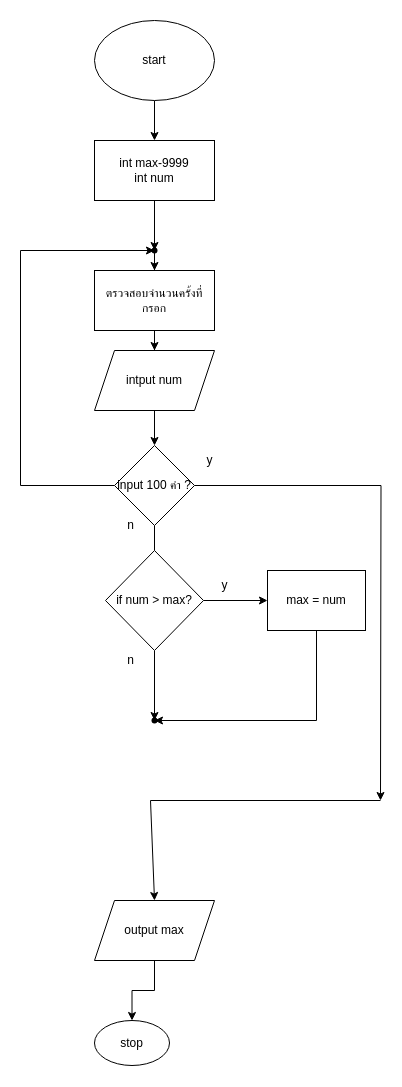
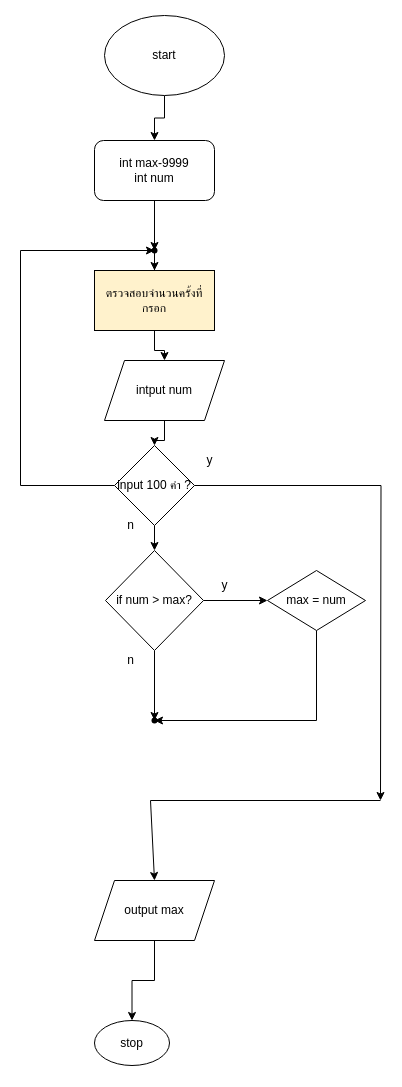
  <mxCell id="0" />
  <mxCell id="1" parent="0" />
  <mxCell id="2" value="" style="edgeStyle=orthogonalEdgeStyle;rounded=0;orthogonalLoop=1;jettySize=auto;html=1;" parent="1" source="3" target="5" edge="1"><mxGeometry relative="1" as="geometry" /></mxCell>
- <mxCell id="3" value="start" style="ellipse;whiteSpace=wrap;html=1;" parent="1" vertex="1"><mxGeometry x="94" y="20" width="120" height="80" as="geometry" /></mxCell>
+ <mxCell id="3" value="start" style="ellipse;whiteSpace=wrap;html=1;" parent="1" vertex="1"><mxGeometry x="104" y="15" width="120" height="80" as="geometry" /></mxCell>
  <mxCell id="4" value="" style="edgeStyle=orthogonalEdgeStyle;rounded=0;orthogonalLoop=1;jettySize=auto;html=1;" parent="1" source="5" target="7" edge="1"><mxGeometry relative="1" as="geometry" /></mxCell>
- <mxCell id="5" value="int max-9999&lt;br&gt;int num" style="whiteSpace=wrap;html=1;" parent="1" vertex="1"><mxGeometry x="94" y="140" width="120" height="60" as="geometry" /></mxCell>
+ <mxCell id="5" value="int max-9999&lt;br&gt;int num" style="whiteSpace=wrap;html=1;rounded=1;" parent="1" vertex="1"><mxGeometry x="94" y="140" width="120" height="60" as="geometry" /></mxCell>
  <mxCell id="6" value="" style="edgeStyle=orthogonalEdgeStyle;rounded=0;orthogonalLoop=1;jettySize=auto;html=1;" edge="1" parent="1" source="7" target="29"><mxGeometry relative="1" as="geometry" /></mxCell>
  <mxCell id="7" value="" style="shape=waypoint;sketch=0;size=6;pointerEvents=1;points=[];fillColor=default;resizable=0;rotatable=0;perimeter=centerPerimeter;snapToPoint=1;" parent="1" vertex="1"><mxGeometry x="134" y="230" width="40" height="40" as="geometry" /></mxCell>
  <mxCell id="8" value="" style="edgeStyle=orthogonalEdgeStyle;rounded=0;orthogonalLoop=1;jettySize=auto;html=1;" parent="1" source="9" target="19" edge="1"><mxGeometry relative="1" as="geometry" /></mxCell>
- <mxCell id="9" value="intput num" style="shape=parallelogram;perimeter=parallelogramPerimeter;whiteSpace=wrap;html=1;fixedSize=1;sketch=0;" parent="1" vertex="1"><mxGeometry x="94" y="350" width="120" height="60" as="geometry" /></mxCell>
+ <mxCell id="9" value="intput num" style="shape=parallelogram;perimeter=parallelogramPerimeter;whiteSpace=wrap;html=1;fixedSize=1;sketch=0;" parent="1" vertex="1"><mxGeometry x="104" y="360" width="120" height="60" as="geometry" /></mxCell>
  <mxCell id="10" value="" style="edgeStyle=orthogonalEdgeStyle;rounded=0;orthogonalLoop=1;jettySize=auto;html=1;" parent="1" source="12" target="14" edge="1"><mxGeometry relative="1" as="geometry" /></mxCell>
  <mxCell id="11" value="" style="edgeStyle=orthogonalEdgeStyle;rounded=0;orthogonalLoop=1;jettySize=auto;html=1;" parent="1" source="12" target="22" edge="1"><mxGeometry relative="1" as="geometry" /></mxCell>
  <mxCell id="12" value="if num &amp;gt; max?" style="rhombus;whiteSpace=wrap;html=1;sketch=0;" parent="1" vertex="1"><mxGeometry x="105" y="550" width="98" height="100" as="geometry" /></mxCell>
  <mxCell id="13" style="edgeStyle=orthogonalEdgeStyle;rounded=0;orthogonalLoop=1;jettySize=auto;html=1;" parent="1" source="14" target="22" edge="1"><mxGeometry relative="1" as="geometry"><mxPoint x="320" y="720" as="targetPoint" /><Array as="points"><mxPoint x="316" y="720" /></Array></mxGeometry></mxCell>
- <mxCell id="14" value="max = num" style="whiteSpace=wrap;html=1;sketch=0;" parent="1" vertex="1"><mxGeometry x="267" y="570" width="98" height="60" as="geometry" /></mxCell>
+ <mxCell id="14" value="max = num" style="rhombus;whiteSpace=wrap;html=1;sketch=0;" parent="1" vertex="1"><mxGeometry x="267" y="570" width="98" height="60" as="geometry" /></mxCell>
  <mxCell id="15" value="y" style="text;html=1;align=center;verticalAlign=middle;resizable=0;points=[];autosize=1;strokeColor=none;fillColor=none;" parent="1" vertex="1"><mxGeometry x="209" y="570" width="30" height="30" as="geometry" /></mxCell>
- <mxCell id="16" value="" style="edgeStyle=orthogonalEdgeStyle;rounded=0;orthogonalLoop=1;jettySize=auto;html=1;endArrow=none;" parent="1" source="19" target="12" edge="1"><mxGeometry relative="1" as="geometry" /></mxCell>
+ <mxCell id="16" value="" style="edgeStyle=orthogonalEdgeStyle;rounded=0;orthogonalLoop=1;jettySize=auto;html=1;" parent="1" source="19" target="12" edge="1"><mxGeometry relative="1" as="geometry" /></mxCell>
  <mxCell id="17" style="edgeStyle=orthogonalEdgeStyle;rounded=0;orthogonalLoop=1;jettySize=auto;html=1;" parent="1" source="19" edge="1"><mxGeometry relative="1" as="geometry"><mxPoint x="380" y="800" as="targetPoint" /></mxGeometry></mxCell>
  <mxCell id="18" style="edgeStyle=orthogonalEdgeStyle;rounded=0;orthogonalLoop=1;jettySize=auto;html=1;entryX=0.528;entryY=0.654;entryDx=0;entryDy=0;entryPerimeter=0;" edge="1" parent="1" source="19" target="7"><mxGeometry relative="1" as="geometry"><Array as="points"><mxPoint x="20" y="485" /><mxPoint x="20" y="250" /></Array></mxGeometry></mxCell>
  <mxCell id="19" value="input 100 ค่า ?" style="rhombus;whiteSpace=wrap;html=1;sketch=0;" parent="1" vertex="1"><mxGeometry x="114" y="445" width="80" height="80" as="geometry" /></mxCell>
  <mxCell id="20" value="n" style="text;html=1;align=center;verticalAlign=middle;resizable=0;points=[];autosize=1;strokeColor=none;fillColor=none;" parent="1" vertex="1"><mxGeometry x="115" y="510" width="30" height="30" as="geometry" /></mxCell>
  <mxCell id="21" value="n" style="text;html=1;align=center;verticalAlign=middle;resizable=0;points=[];autosize=1;strokeColor=none;fillColor=none;" parent="1" vertex="1"><mxGeometry x="115" y="645" width="30" height="30" as="geometry" /></mxCell>
  <mxCell id="22" value="" style="shape=waypoint;sketch=0;size=6;pointerEvents=1;points=[];fillColor=default;resizable=0;rotatable=0;perimeter=centerPerimeter;snapToPoint=1;" parent="1" vertex="1"><mxGeometry x="134" y="700" width="40" height="40" as="geometry" /></mxCell>
  <mxCell id="23" value="y" style="text;html=1;align=center;verticalAlign=middle;resizable=0;points=[];autosize=1;strokeColor=none;fillColor=none;" parent="1" vertex="1"><mxGeometry x="194" y="445" width="30" height="30" as="geometry" /></mxCell>
  <mxCell id="24" value="" style="endArrow=classic;html=1;rounded=0;entryX=0.5;entryY=0;entryDx=0;entryDy=0;" parent="1" target="26" edge="1"><mxGeometry width="50" height="50" relative="1" as="geometry"><mxPoint x="380" y="800" as="sourcePoint" /><mxPoint x="160" y="890" as="targetPoint" /><Array as="points"><mxPoint x="150" y="800" /></Array></mxGeometry></mxCell>
  <mxCell id="25" value="" style="edgeStyle=orthogonalEdgeStyle;rounded=0;orthogonalLoop=1;jettySize=auto;html=1;" parent="1" source="26" target="27" edge="1"><mxGeometry relative="1" as="geometry" /></mxCell>
- <mxCell id="26" value="output max" style="shape=parallelogram;perimeter=parallelogramPerimeter;whiteSpace=wrap;html=1;fixedSize=1;" parent="1" vertex="1"><mxGeometry x="94" y="900" width="120" height="60" as="geometry" /></mxCell>
+ <mxCell id="26" value="output max" style="shape=parallelogram;perimeter=parallelogramPerimeter;whiteSpace=wrap;html=1;fixedSize=1;" parent="1" vertex="1"><mxGeometry x="94" y="880" width="120" height="60" as="geometry" /></mxCell>
  <mxCell id="27" value="stop" style="ellipse;whiteSpace=wrap;html=1;" parent="1" vertex="1"><mxGeometry x="94" y="1020" width="75" height="45" as="geometry" /></mxCell>
  <mxCell id="28" value="" style="edgeStyle=orthogonalEdgeStyle;rounded=0;orthogonalLoop=1;jettySize=auto;html=1;entryX=0.5;entryY=0;entryDx=0;entryDy=0;" edge="1" parent="1" source="29" target="9"><mxGeometry relative="1" as="geometry" /></mxCell>
- <mxCell id="29" value="ตรวจสอบจำนวนครั้งที่กรอก" style="rounded=0;whiteSpace=wrap;html=1;" vertex="1" parent="1"><mxGeometry x="94" y="270" width="120" height="60" as="geometry" /></mxCell>
+ <mxCell id="29" value="ตรวจสอบจำนวนครั้งที่กรอก" style="rounded=0;whiteSpace=wrap;html=1;fillColor=#fff2cc;" vertex="1" parent="1"><mxGeometry x="94" y="270" width="120" height="60" as="geometry" /></mxCell>
